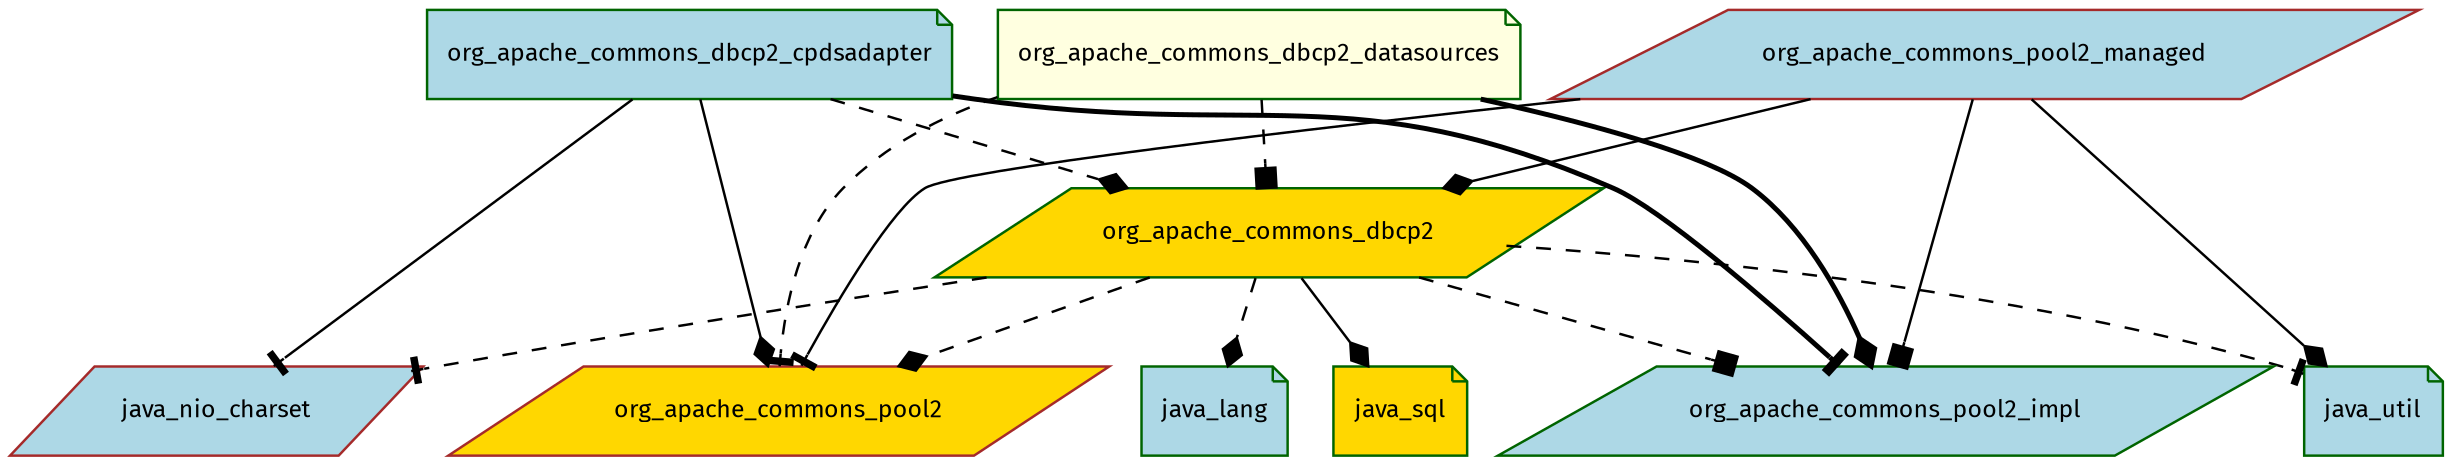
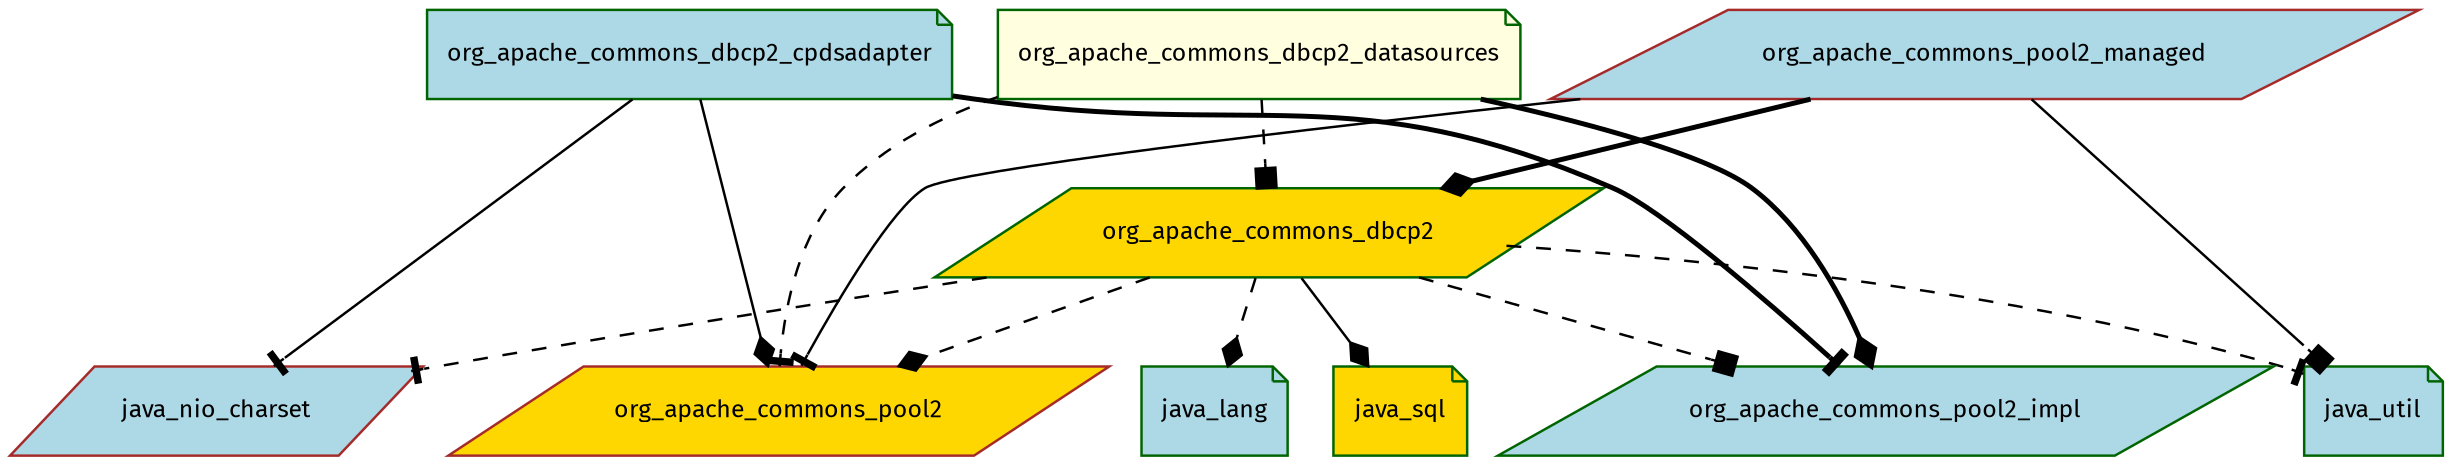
  digraph {
    fontname="Fira Sans"
    node [color=darkgreen fillcolor=lightblue fontname="Fira Sans" fontsize=10.0 shape=parallelogram style=filled]
    edge [arrowhead=diamond fontname="Fira Sans" style=dashed]
    org_apache_commons_dbcp2 [fillcolor=gold]
    java_lang [shape=note]
    java_nio_charset [color=brown]
    java_sql [fillcolor=gold shape=note]
    java_util [shape=note]
    org_apache_commons_pool2 [color=brown fillcolor=gold]
    org_apache_commons_pool2_impl
    org_apache_commons_dbcp2_cpdsadapter [shape=note]
    org_apache_commons_dbcp2_datasources [fillcolor=lightyellow shape=note]
    n10 [color=brown label=org_apache_commons_pool2_managed]
    org_apache_commons_dbcp2 -> java_lang
    org_apache_commons_dbcp2 -> java_nio_charset [arrowhead=tee]
    org_apache_commons_dbcp2 -> java_sql [style=solid]
    org_apache_commons_dbcp2 -> java_util [arrowhead=tee]
    org_apache_commons_dbcp2 -> org_apache_commons_pool2
    org_apache_commons_dbcp2 -> org_apache_commons_pool2_impl [arrowhead=box]
-   org_apache_commons_dbcp2_cpdsadapter -> org_apache_commons_dbcp2
    org_apache_commons_dbcp2_cpdsadapter -> java_nio_charset [arrowhead=tee style=solid]
    org_apache_commons_dbcp2_cpdsadapter -> org_apache_commons_pool2 [style=solid]
    org_apache_commons_dbcp2_cpdsadapter -> org_apache_commons_pool2_impl [arrowhead=tee style=bold]
    org_apache_commons_dbcp2_datasources -> org_apache_commons_dbcp2 [arrowhead=box]
    org_apache_commons_dbcp2_datasources -> org_apache_commons_pool2 [arrowhead=tee]
    org_apache_commons_dbcp2_datasources -> org_apache_commons_pool2_impl [style=bold]
-   n10 -> org_apache_commons_dbcp2 [style=solid]
-   n10 -> java_util [style=solid]
+   n10 -> org_apache_commons_dbcp2 [style=bold]
+   n10 -> java_util [arrowhead=box style=solid]
    n10 -> org_apache_commons_pool2 [arrowhead=tee style=solid]
-   n10 -> org_apache_commons_pool2_impl [arrowhead=box style=solid]
  }
